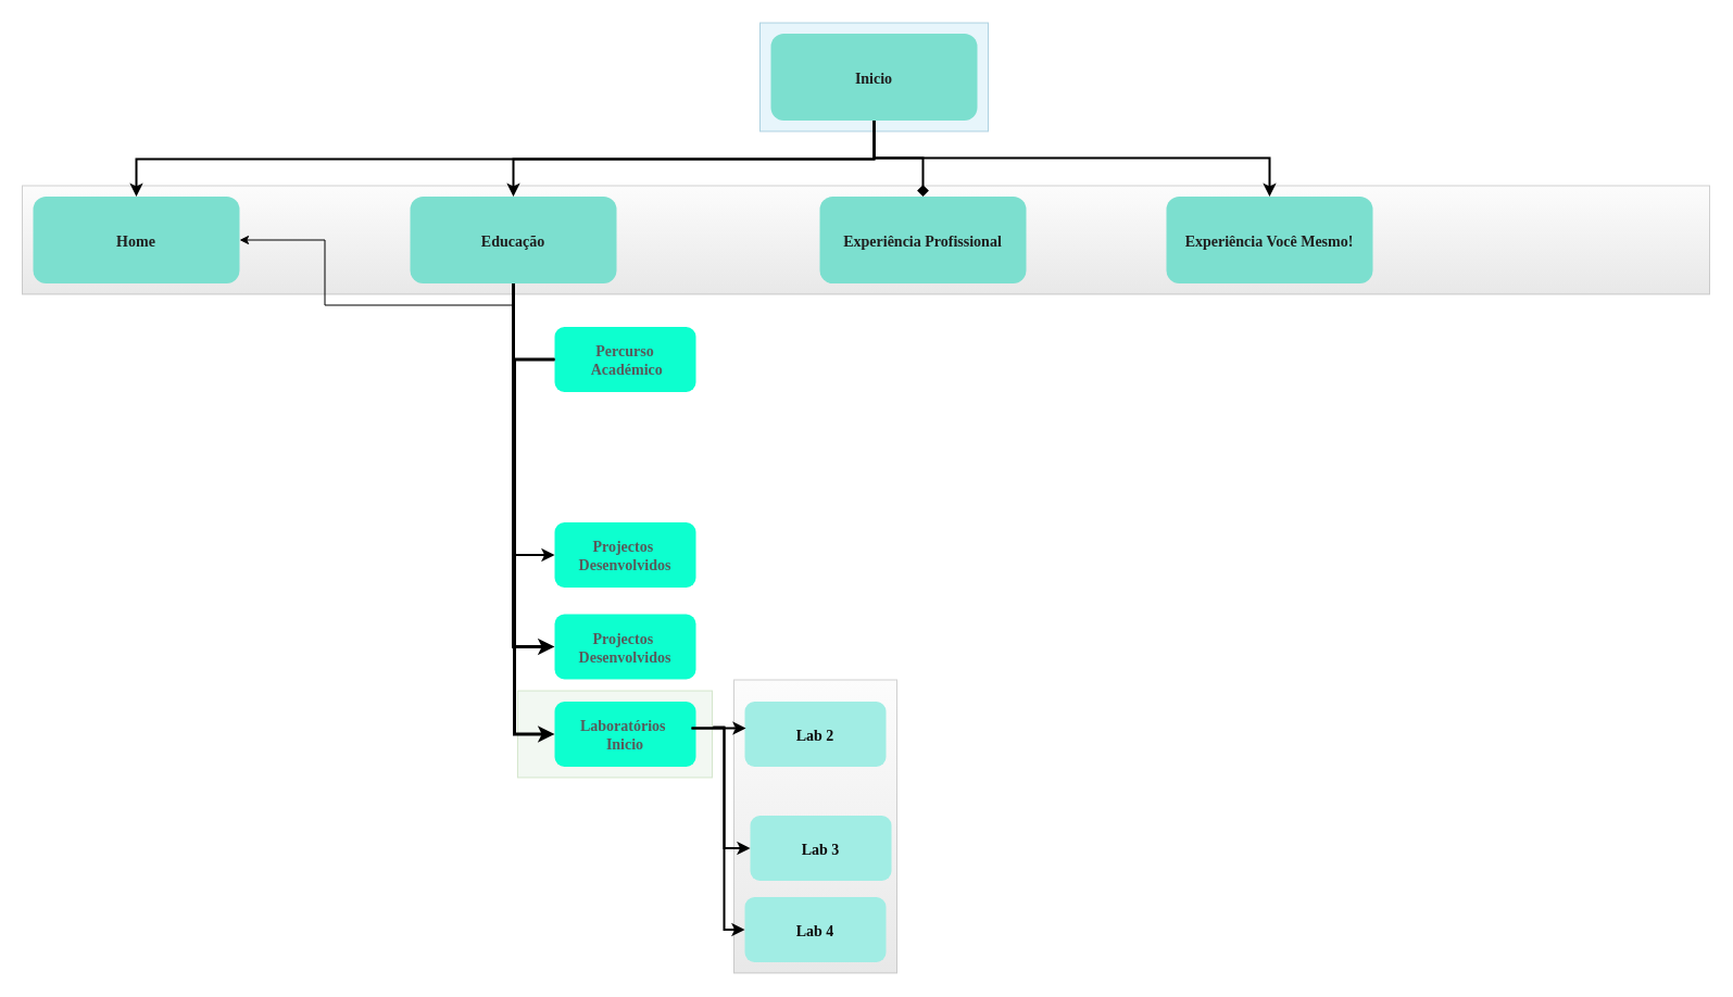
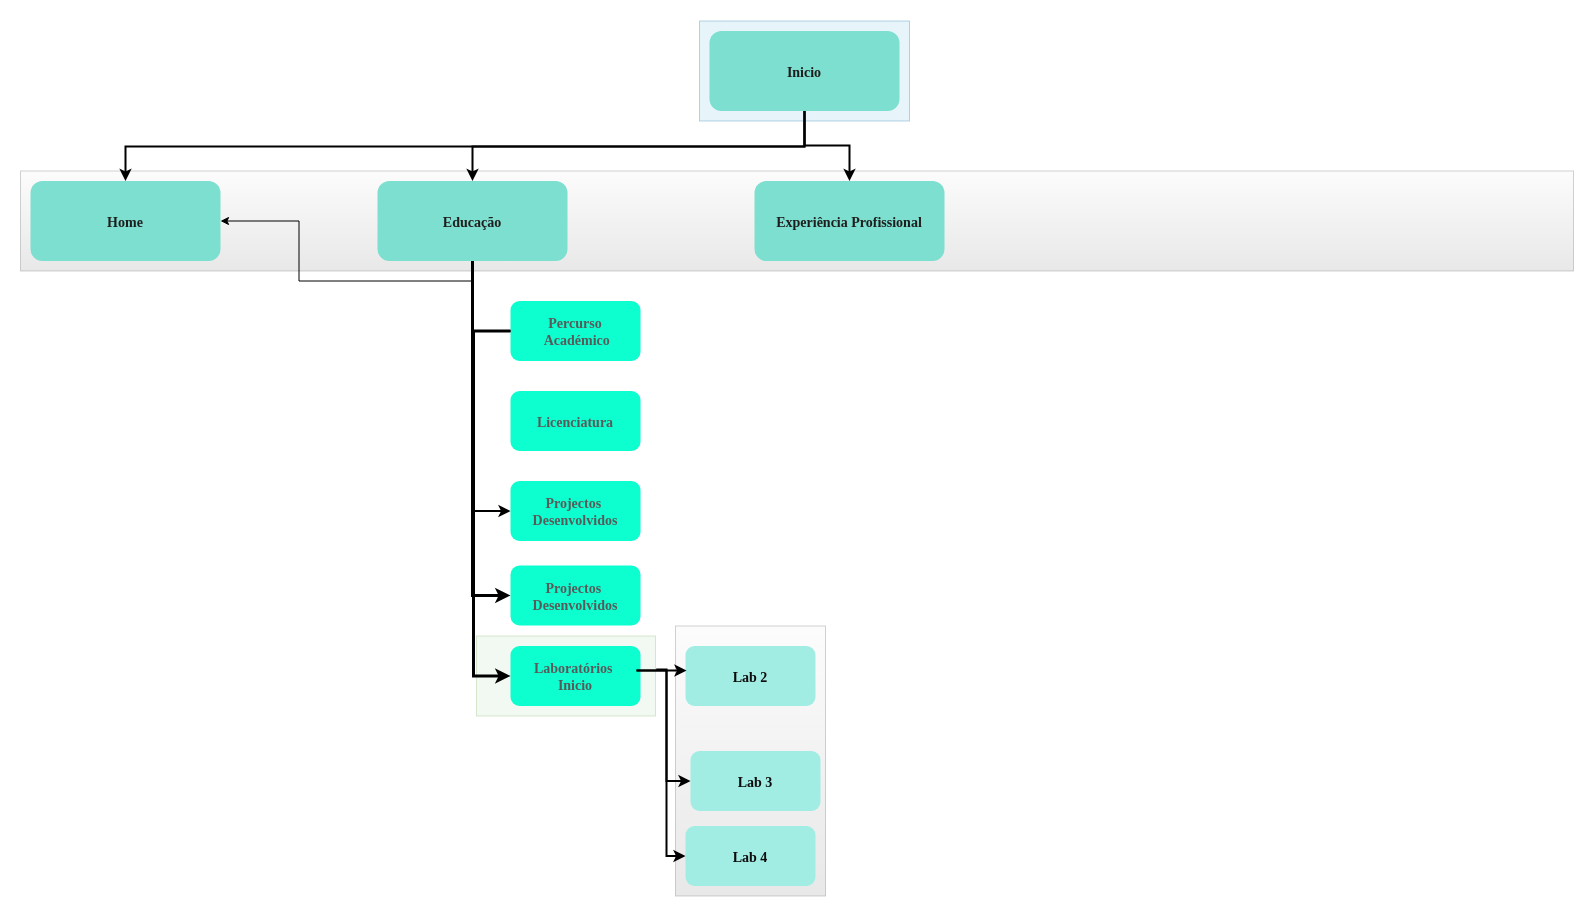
  <mxCell id="0" />
  <mxCell id="1" parent="0" />
  <mxCell id="2" value="" style="fillColor=#b1ddf0;strokeColor=#10739e;opacity=30;" parent="1" vertex="1"><mxGeometry x="699" y="20.5" width="210" height="100.0" as="geometry" /></mxCell>
  <mxCell id="3" value="" style="fillColor=#f5f5f5;strokeColor=#666666;opacity=30;gradientColor=#b3b3b3;" parent="1" vertex="1"><mxGeometry x="20" y="170.5" width="1553" height="100" as="geometry" /></mxCell>
  <mxCell id="4" value="" style="fillColor=#f5f5f5;strokeColor=#666666;opacity=30;gradientColor=#b3b3b3;" parent="1" vertex="1"><mxGeometry x="675" y="625.5" width="150" height="270" as="geometry" /></mxCell>
  <mxCell id="5" value="" style="fillColor=#d5e8d4;strokeColor=#82b366;opacity=30;" parent="1" vertex="1"><mxGeometry x="476" y="635.5" width="179" height="80" as="geometry" /></mxCell>
  <mxCell id="6" value="Inicio" style="rounded=1;fillColor=#7cdfcf;gradientColor=none;strokeColor=none;fontColor=#1f1e1e;fontStyle=1;fontFamily=Tahoma;fontSize=14" parent="1" vertex="1"><mxGeometry x="709" y="30.5" width="190" height="80" as="geometry" /></mxCell>
  <mxCell id="7" value="Experiência Profissional" style="rounded=1;fillColor=#7cdfcf;gradientColor=none;strokeColor=none;fontColor=#1f1e1e;fontStyle=1;fontFamily=Tahoma;fontSize=14" parent="1" vertex="1"><mxGeometry x="754" y="180.5" width="190" height="80" as="geometry" /></mxCell>
  <mxCell id="8" style="edgeStyle=orthogonalEdgeStyle;rounded=0;orthogonalLoop=1;jettySize=auto;html=1;exitX=0.5;exitY=1;exitDx=0;exitDy=0;strokeColor=#000000;" edge="1" parent="1" source="10" target="11"><mxGeometry relative="1" as="geometry" /></mxCell>
  <mxCell id="9" style="edgeStyle=orthogonalEdgeStyle;rounded=0;orthogonalLoop=1;jettySize=auto;html=1;exitX=0.5;exitY=1;exitDx=0;exitDy=0;entryX=0;entryY=0.5;entryDx=0;entryDy=0;strokeColor=#000000;strokeWidth=3;" edge="1" parent="1" source="10" target="29"><mxGeometry relative="1" as="geometry" /></mxCell>
  <mxCell id="10" value="Educação" style="rounded=1;fillColor=#7cdfcf;gradientColor=none;strokeColor=none;fontColor=#1f1e1e;fontStyle=1;fontFamily=Tahoma;fontSize=14" parent="1" vertex="1"><mxGeometry x="377" y="180.5" width="190" height="80" as="geometry" /></mxCell>
  <mxCell id="11" value="Home" style="rounded=1;fillColor=#7cdfcf;gradientColor=none;strokeColor=none;fontColor=#1f1e1e;fontStyle=1;fontFamily=Tahoma;fontSize=14" parent="1" vertex="1"><mxGeometry x="30" y="180.5" width="190" height="80" as="geometry" /></mxCell>
  <mxCell id="12" value="Percurso&#10; Académico" style="rounded=1;fillColor=#0DFFCF;gradientColor=none;strokeColor=none;fontColor=#585a5a;fontStyle=1;fontFamily=Tahoma;fontSize=14" parent="1" vertex="1"><mxGeometry x="510" y="300.5" width="130" height="60" as="geometry" /></mxCell>
+ <mxCell id="13" value="Licenciatura" style="rounded=1;fillColor=#0DFFCF;gradientColor=none;strokeColor=none;fontColor=#585a5a;fontStyle=1;fontFamily=Tahoma;fontSize=14" parent="1" vertex="1"><mxGeometry x="510" y="390.5" width="130" height="60" as="geometry" /></mxCell>
  <mxCell id="14" value="Projectos &#10;Desenvolvidos" style="rounded=1;fillColor=#0DFFCF;gradientColor=none;strokeColor=none;fontColor=#585a5a;fontStyle=1;fontFamily=Tahoma;fontSize=14" parent="1" vertex="1"><mxGeometry x="510" y="480.5" width="130" height="60" as="geometry" /></mxCell>
  <mxCell id="15" value="Laboratórios &#10;Inicio" style="rounded=1;fillColor=#0DFFCF;gradientColor=none;strokeColor=none;fontColor=#585a5a;fontStyle=1;fontFamily=Tahoma;fontSize=14" parent="1" vertex="1"><mxGeometry x="510" y="645.5" width="130" height="60" as="geometry" /></mxCell>
  <mxCell id="16" value="Lab 2" style="rounded=1;fillColor=#a1ede4;gradientColor=none;strokeColor=none;fontColor=#0e0c0c;fontStyle=1;fontFamily=Tahoma;fontSize=14" parent="1" vertex="1"><mxGeometry x="685" y="645.5" width="130" height="60" as="geometry" /></mxCell>
  <mxCell id="17" value="Lab 3" style="rounded=1;fillColor=#a1ede4;gradientColor=none;strokeColor=none;fontColor=#0e0c0c;fontStyle=1;fontFamily=Tahoma;fontSize=14" parent="1" vertex="1"><mxGeometry x="690" y="750.5" width="130" height="60" as="geometry" /></mxCell>
  <mxCell id="18" value="Lab 4" style="rounded=1;fillColor=#a1ede4;gradientColor=none;strokeColor=none;fontColor=#0e0c0c;fontStyle=1;fontFamily=Tahoma;fontSize=14" parent="1" vertex="1"><mxGeometry x="685" y="825.5" width="130" height="60" as="geometry" /></mxCell>
  <mxCell id="19" value="" style="edgeStyle=elbowEdgeStyle;elbow=vertical;strokeWidth=2;rounded=0" parent="1" source="6" target="10" edge="1"><mxGeometry x="347" y="225.5" width="100" height="100" as="geometry"><mxPoint x="785" y="120.5" as="sourcePoint" /><mxPoint x="1390" y="190.5" as="targetPoint" /></mxGeometry></mxCell>
  <mxCell id="20" value="" style="edgeStyle=elbowEdgeStyle;elbow=vertical;strokeWidth=2;rounded=0" parent="1" source="6" target="11" edge="1"><mxGeometry x="-23" y="135.5" width="100" height="100" as="geometry"><mxPoint x="-100" y="80.5" as="sourcePoint" /><mxPoint x="0" y="-19.5" as="targetPoint" /></mxGeometry></mxCell>
  <mxCell id="21" value="" style="edgeStyle=elbowEdgeStyle;elbow=horizontal;strokeWidth=2;rounded=0" parent="1" source="12" target="14" edge="1"><mxGeometry x="-28" y="135.5" width="100" height="100" as="geometry"><mxPoint x="-105" y="80.5" as="sourcePoint" /><mxPoint x="-5" y="-19.5" as="targetPoint" /><Array as="points"><mxPoint x="473" y="475" /><mxPoint x="485" y="420.5" /></Array></mxGeometry></mxCell>
  <mxCell id="22" value="" style="edgeStyle=elbowEdgeStyle;elbow=horizontal;strokeWidth=3;rounded=0" parent="1" source="12" target="15" edge="1"><mxGeometry x="-28" y="135.5" width="100" height="100" as="geometry"><mxPoint x="-105" y="80.5" as="sourcePoint" /><mxPoint x="-5" y="-19.5" as="targetPoint" /><Array as="points"><mxPoint x="473" y="385" /><mxPoint x="485" y="460.5" /></Array></mxGeometry></mxCell>
  <mxCell id="23" value="" style="edgeStyle=elbowEdgeStyle;elbow=horizontal;strokeWidth=2;rounded=0;exitX=1.004;exitY=0.419;exitDx=0;exitDy=0;exitPerimeter=0;" parent="1" source="5" target="17" edge="1"><mxGeometry x="-28" y="210.5" width="100" height="100" as="geometry"><mxPoint x="685" y="405.5" as="sourcePoint" /><mxPoint x="-5" y="55.5" as="targetPoint" /><Array as="points"><mxPoint x="666" y="690" /><mxPoint x="665" y="585.5" /></Array></mxGeometry></mxCell>
  <mxCell id="24" value="" style="edgeStyle=elbowEdgeStyle;elbow=horizontal;strokeWidth=2;rounded=0" parent="1" target="18" edge="1"><mxGeometry x="-28" y="210.5" width="100" height="100" as="geometry"><mxPoint x="636" y="670" as="sourcePoint" /><mxPoint x="-5" y="55.5" as="targetPoint" /><Array as="points"><mxPoint x="666" y="670" /><mxPoint x="666" y="780" /><mxPoint x="656" y="670" /><mxPoint x="665" y="625.5" /></Array></mxGeometry></mxCell>
- <mxCell id="25" value="Experiência Você Mesmo!" style="rounded=1;fillColor=#7cdfcf;gradientColor=none;strokeColor=none;fontColor=#1f1e1e;fontStyle=1;fontFamily=Tahoma;fontSize=14" vertex="1" parent="1"><mxGeometry x="1073" y="180.5" width="190" height="80" as="geometry" /></mxCell>
  <mxCell id="26" value="" style="edgeStyle=elbowEdgeStyle;elbow=horizontal;strokeWidth=2;rounded=0;" edge="1" parent="1"><mxGeometry x="-18" y="220.5" width="100" height="100" as="geometry"><mxPoint x="636" y="670" as="sourcePoint" /><mxPoint x="686" y="670" as="targetPoint" /><Array as="points"><mxPoint x="676" y="700" /><mxPoint x="675" y="595.5" /></Array></mxGeometry></mxCell>
- <mxCell id="27" value="" style="edgeStyle=elbowEdgeStyle;elbow=vertical;strokeWidth=2;rounded=0;entryX=0.5;entryY=0;entryDx=0;entryDy=0;exitX=0.5;exitY=1;exitDx=0;exitDy=0;endArrow=diamond;" edge="1" parent="1" source="6" target="7"><mxGeometry x="357" y="235.5" width="100" height="100" as="geometry"><mxPoint x="803" y="115" as="sourcePoint" /><mxPoint x="482" y="191" as="targetPoint" /><Array as="points"><mxPoint x="833" y="145" /></Array></mxGeometry></mxCell>
- <mxCell id="28" value="" style="edgeStyle=elbowEdgeStyle;elbow=vertical;strokeWidth=2;rounded=0;entryX=0.5;entryY=0;entryDx=0;entryDy=0;exitX=0.5;exitY=1;exitDx=0;exitDy=0;" edge="1" parent="1" source="6" target="25"><mxGeometry x="367" y="245.5" width="100" height="100" as="geometry"><mxPoint x="814" y="121" as="sourcePoint" /><mxPoint x="859" y="191" as="targetPoint" /><Array as="points"><mxPoint x="983" y="145" /></Array></mxGeometry></mxCell>
+ <mxCell id="27" value="" style="edgeStyle=elbowEdgeStyle;elbow=vertical;strokeWidth=2;rounded=0;entryX=0.5;entryY=0;entryDx=0;entryDy=0;exitX=0.5;exitY=1;exitDx=0;exitDy=0;" edge="1" parent="1" source="6" target="7"><mxGeometry x="357" y="235.5" width="100" height="100" as="geometry"><mxPoint x="803" y="115" as="sourcePoint" /><mxPoint x="482" y="191" as="targetPoint" /><Array as="points"><mxPoint x="833" y="145" /></Array></mxGeometry></mxCell>
  <mxCell id="29" value="Projectos &#10;Desenvolvidos" style="rounded=1;fillColor=#0DFFCF;gradientColor=none;strokeColor=none;fontColor=#585a5a;fontStyle=1;fontFamily=Tahoma;fontSize=14" vertex="1" parent="1"><mxGeometry x="510" y="565" width="130" height="60" as="geometry" /></mxCell>
